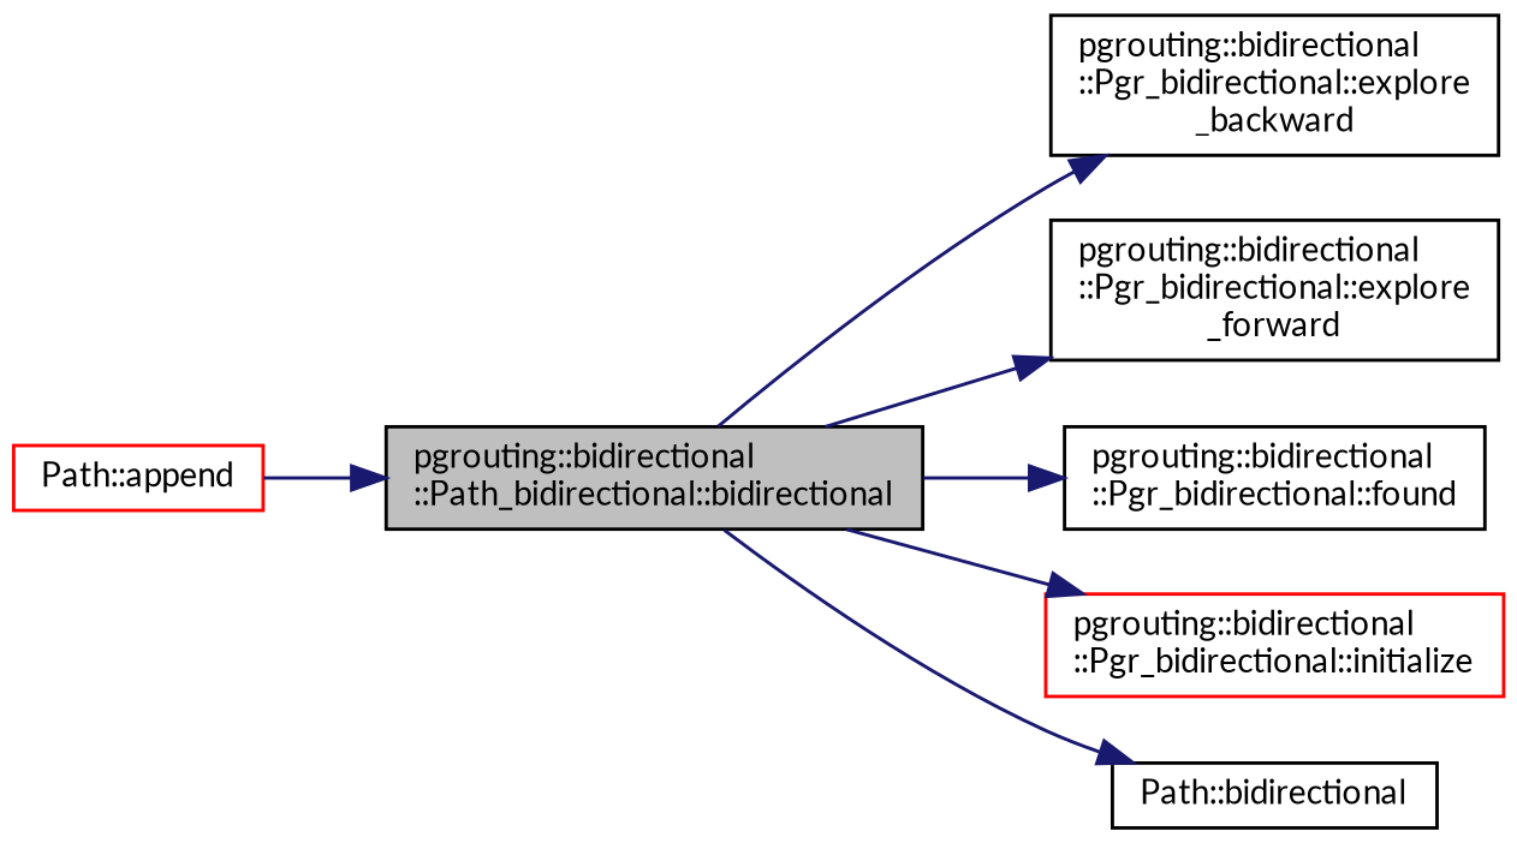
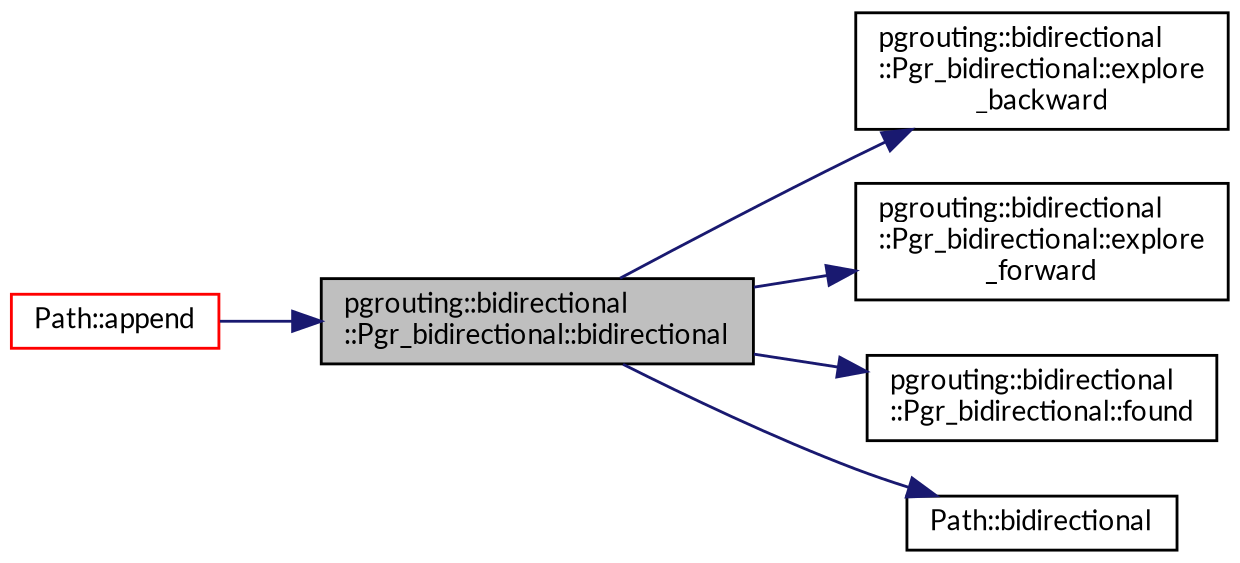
  digraph {
    fontname=Lato
    rankdir=LR
    node [color=black fillcolor=white fontname=Lato fontsize=10 shape=record style=filled]
    edge [color=midnightblue fontname=Lato fontsize=10 labelfontname=Helvetica labelfontsize=10 style=solid]
-   n1 [fillcolor=grey75 fontcolor=black height=0.2 label="pgrouting::bidirectional\l::Path_bidirectional::bidirectional" width=0.4]
+   n1 [fillcolor=grey75 fontcolor=black height=0.2 label="pgrouting::bidirectional\l::Pgr_bidirectional::bidirectional" width=0.4]
    n2 [height=0.2 label="pgrouting::bidirectional\l::Pgr_bidirectional::explore\l_backward" width=0.4]
    n3 [height=0.2 label="pgrouting::bidirectional\l::Pgr_bidirectional::explore\l_forward" width=0.4]
    n4 [height=0.2 label="pgrouting::bidirectional\l::Pgr_bidirectional::found" width=0.4]
-   n5 [color=red height=0.2 label="pgrouting::bidirectional\l::Pgr_bidirectional::initialize" width=0.4]
    n6 [height=0.2 label="Path::bidirectional" width=0.4]
    n7 [color=red height=0.2 label="Path::append" width=0.4]
    n1 -> n2
    n1 -> n3
    n1 -> n4
-   n1 -> n5
    n1 -> n6
    n7 -> n1
  }
